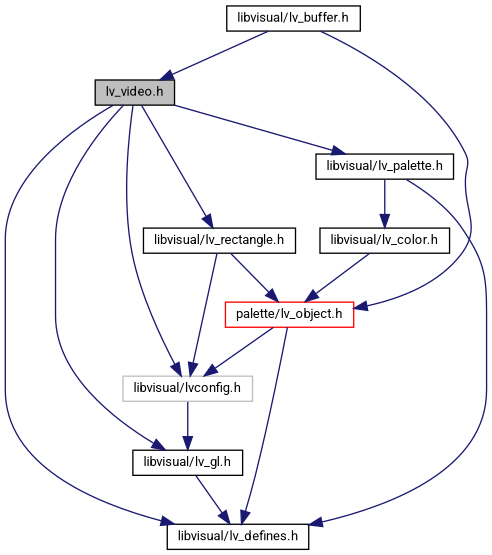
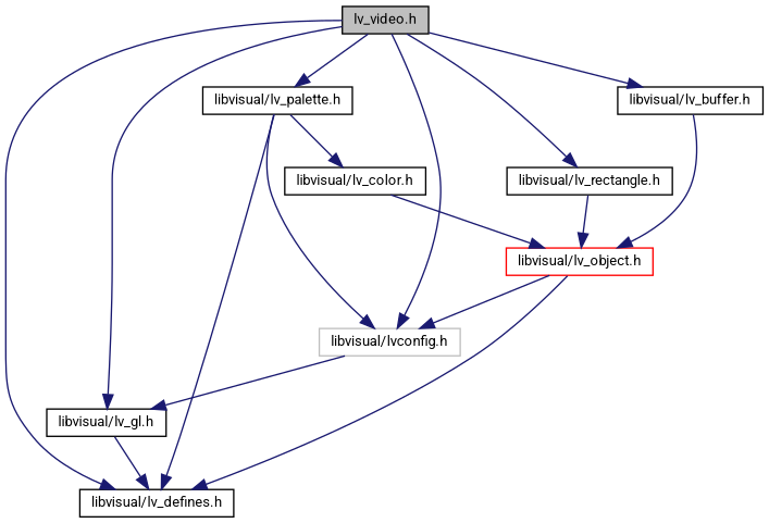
  digraph {
    fontname=Roboto
    node [color=black fillcolor=white fontname=Roboto fontsize=10 shape=record style=filled]
    edge [color=midnightblue fontname=Roboto fontsize=10 labelfontname=Helvetica labelfontsize=10 style=solid]
    n1 [fillcolor=grey75 fontcolor=black height=0.2 label="lv_video.h" width=0.4]
    n2 [color=grey75 height=0.2 label="libvisual/lvconfig.h" width=0.4]
    n3 [height=0.2 label="libvisual/lv_defines.h" width=0.4]
    n4 [height=0.2 label="libvisual/lv_palette.h" width=0.4]
    n5 [height=0.2 label="libvisual/lv_rectangle.h" width=0.4]
    n6 [height=0.2 label="libvisual/lv_buffer.h" width=0.4]
    n7 [height=0.2 label="libvisual/lv_gl.h" width=0.4]
    n8 [height=0.2 label="libvisual/lv_color.h" width=0.4]
-   n9 [color=red height=0.2 label="palette/lv_object.h" width=0.4]
+   n9 [color=red height=0.2 label="libvisual/lv_object.h" width=0.4]
    n1 -> n2
    n1 -> n3
    n1 -> n4
    n1 -> n5
-   n6 -> n1
+   n1 -> n6
    n1 -> n7
    n2 -> n7
-   n5 -> n2
+   n4 -> n2
    n4 -> n3
    n4 -> n8
    n5 -> n9
    n6 -> n9
    n7 -> n3
    n8 -> n9
    n9 -> n2
    n9 -> n3
  }
